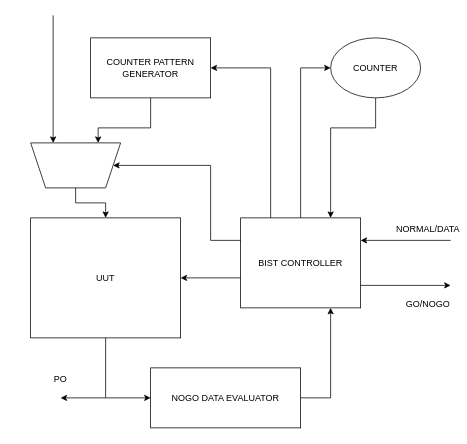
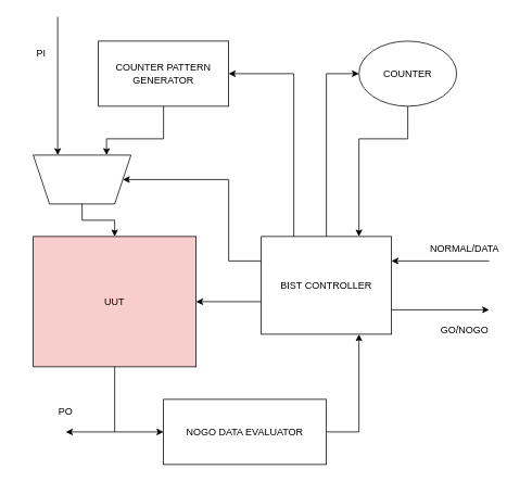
  <mxCell id="0" />
  <mxCell id="1" parent="0" />
  <mxCell id="2" value="COUNTER PATTERN GENERATOR" style="rounded=0;whiteSpace=wrap;html=1;" parent="1" vertex="1"><mxGeometry x="120" y="50" width="160" height="80" as="geometry" /></mxCell>
  <mxCell id="3" value="" style="shape=trapezoid;perimeter=trapezoidPerimeter;whiteSpace=wrap;html=1;fixedSize=1;direction=west;" parent="1" vertex="1"><mxGeometry x="40" y="190" width="120" height="60" as="geometry" /></mxCell>
  <mxCell id="4" value="BIST CONTROLLER" style="rounded=0;whiteSpace=wrap;html=1;" parent="1" vertex="1"><mxGeometry x="320" y="290" width="160" height="120" as="geometry" /></mxCell>
  <mxCell id="5" value="NOGO DATA EVALUATOR" style="rounded=0;whiteSpace=wrap;html=1;" parent="1" vertex="1"><mxGeometry x="200" y="490" width="200" height="80" as="geometry" /></mxCell>
- <mxCell id="6" value="UUT" style="rounded=0;whiteSpace=wrap;html=1;" parent="1" vertex="1"><mxGeometry x="40" y="290" width="200" height="160" as="geometry" /></mxCell>
+ <mxCell id="6" value="UUT" style="rounded=0;whiteSpace=wrap;html=1;fillColor=#f8cecc;" parent="1" vertex="1"><mxGeometry x="40" y="290" width="200" height="160" as="geometry" /></mxCell>
  <mxCell id="7" value="COUNTER" style="ellipse;whiteSpace=wrap;html=1;" parent="1" vertex="1"><mxGeometry x="440" y="50" width="120" height="80" as="geometry" /></mxCell>
+ <mxCell id="8" value="PI" style="text;html=1;strokeColor=none;fillColor=none;align=center;verticalAlign=middle;whiteSpace=wrap;rounded=0;" parent="1" vertex="1"><mxGeometry x="20" y="50" width="60" height="30" as="geometry" /></mxCell>
  <mxCell id="9" value="" style="endArrow=classic;html=1;rounded=0;entryX=0.75;entryY=1;entryDx=0;entryDy=0;" parent="1" target="3" edge="1"><mxGeometry width="50" height="50" relative="1" as="geometry"><mxPoint x="70" y="20" as="sourcePoint" /><mxPoint x="370" y="270" as="targetPoint" /></mxGeometry></mxCell>
  <mxCell id="10" value="" style="endArrow=classic;html=1;rounded=0;exitX=0.5;exitY=1;exitDx=0;exitDy=0;entryX=0.25;entryY=1;entryDx=0;entryDy=0;" parent="1" source="2" target="3" edge="1"><mxGeometry width="50" height="50" relative="1" as="geometry"><mxPoint x="320" y="320" as="sourcePoint" /><mxPoint x="370" y="270" as="targetPoint" /><Array as="points"><mxPoint x="200" y="170" /><mxPoint x="130" y="170" /></Array></mxGeometry></mxCell>
  <mxCell id="11" value="" style="endArrow=classic;html=1;rounded=0;entryX=0;entryY=0.5;entryDx=0;entryDy=0;exitX=0.5;exitY=0;exitDx=0;exitDy=0;" parent="1" source="4" target="7" edge="1"><mxGeometry width="50" height="50" relative="1" as="geometry"><mxPoint x="320" y="320" as="sourcePoint" /><mxPoint x="370" y="270" as="targetPoint" /><Array as="points"><mxPoint x="400" y="90" /></Array></mxGeometry></mxCell>
  <mxCell id="12" value="" style="endArrow=classic;html=1;rounded=0;entryX=1;entryY=0.5;entryDx=0;entryDy=0;exitX=0.25;exitY=0;exitDx=0;exitDy=0;" parent="1" source="4" target="2" edge="1"><mxGeometry width="50" height="50" relative="1" as="geometry"><mxPoint x="320" y="320" as="sourcePoint" /><mxPoint x="370" y="270" as="targetPoint" /><Array as="points"><mxPoint x="360" y="90" /></Array></mxGeometry></mxCell>
  <mxCell id="13" value="" style="endArrow=classic;html=1;rounded=0;entryX=0.75;entryY=0;entryDx=0;entryDy=0;exitX=0.5;exitY=1;exitDx=0;exitDy=0;" parent="1" source="7" target="4" edge="1"><mxGeometry width="50" height="50" relative="1" as="geometry"><mxPoint x="320" y="320" as="sourcePoint" /><mxPoint x="370" y="270" as="targetPoint" /><Array as="points"><mxPoint x="500" y="170" /><mxPoint x="440" y="170" /></Array></mxGeometry></mxCell>
  <mxCell id="14" value="" style="endArrow=classic;html=1;rounded=0;entryX=1;entryY=0.25;entryDx=0;entryDy=0;" parent="1" target="4" edge="1"><mxGeometry width="50" height="50" relative="1" as="geometry"><mxPoint x="600" y="320" as="sourcePoint" /><mxPoint x="370" y="270" as="targetPoint" /></mxGeometry></mxCell>
  <mxCell id="15" value="" style="endArrow=classic;html=1;rounded=0;exitX=1;exitY=0.75;exitDx=0;exitDy=0;" parent="1" source="4" edge="1"><mxGeometry width="50" height="50" relative="1" as="geometry"><mxPoint x="560" y="360" as="sourcePoint" /><mxPoint x="600" y="380" as="targetPoint" /></mxGeometry></mxCell>
  <mxCell id="16" value="" style="endArrow=classic;html=1;rounded=0;entryX=0.75;entryY=1;entryDx=0;entryDy=0;exitX=1;exitY=0.5;exitDx=0;exitDy=0;" parent="1" source="5" target="4" edge="1"><mxGeometry width="50" height="50" relative="1" as="geometry"><mxPoint x="510" y="490" as="sourcePoint" /><mxPoint x="370" y="270" as="targetPoint" /><Array as="points"><mxPoint x="440" y="530" /></Array></mxGeometry></mxCell>
  <mxCell id="17" value="" style="endArrow=classic;html=1;rounded=0;entryX=1;entryY=0.5;entryDx=0;entryDy=0;" parent="1" target="6" edge="1"><mxGeometry width="50" height="50" relative="1" as="geometry"><mxPoint x="320" y="370" as="sourcePoint" /><mxPoint x="370" y="270" as="targetPoint" /></mxGeometry></mxCell>
  <mxCell id="18" value="" style="endArrow=classic;html=1;rounded=0;entryX=0;entryY=0.5;entryDx=0;entryDy=0;exitX=0.5;exitY=1;exitDx=0;exitDy=0;" parent="1" source="6" target="5" edge="1"><mxGeometry width="50" height="50" relative="1" as="geometry"><mxPoint x="320" y="320" as="sourcePoint" /><mxPoint x="370" y="270" as="targetPoint" /><Array as="points"><mxPoint x="140" y="530" /></Array></mxGeometry></mxCell>
  <mxCell id="19" value="" style="endArrow=classic;html=1;rounded=0;entryX=0;entryY=0.5;entryDx=0;entryDy=0;exitX=0;exitY=0.25;exitDx=0;exitDy=0;" parent="1" source="4" target="3" edge="1"><mxGeometry width="50" height="50" relative="1" as="geometry"><mxPoint x="290" y="340" as="sourcePoint" /><mxPoint x="370" y="270" as="targetPoint" /><Array as="points"><mxPoint x="280" y="320" /><mxPoint x="280" y="220" /></Array></mxGeometry></mxCell>
  <mxCell id="20" value="NORMAL/DATA" style="text;html=1;strokeColor=none;fillColor=none;align=center;verticalAlign=middle;whiteSpace=wrap;rounded=0;" parent="1" vertex="1"><mxGeometry x="540" y="290" width="60" height="30" as="geometry" /></mxCell>
  <mxCell id="21" value="GO/NOGO" style="text;html=1;strokeColor=none;fillColor=none;align=center;verticalAlign=middle;whiteSpace=wrap;rounded=0;" parent="1" vertex="1"><mxGeometry x="540" y="390" width="60" height="30" as="geometry" /></mxCell>
  <mxCell id="22" value="PO" style="text;html=1;strokeColor=none;fillColor=none;align=center;verticalAlign=middle;whiteSpace=wrap;rounded=0;" parent="1" vertex="1"><mxGeometry x="50" y="490" width="60" height="30" as="geometry" /></mxCell>
  <mxCell id="23" value="" style="endArrow=classic;html=1;rounded=0;" parent="1" edge="1"><mxGeometry width="50" height="50" relative="1" as="geometry"><mxPoint x="140" y="530" as="sourcePoint" /><mxPoint x="80" y="530" as="targetPoint" /></mxGeometry></mxCell>
  <mxCell id="24" value="" style="endArrow=classic;html=1;rounded=0;exitX=0.5;exitY=0;exitDx=0;exitDy=0;entryX=0.5;entryY=0;entryDx=0;entryDy=0;" parent="1" source="3" target="6" edge="1"><mxGeometry width="50" height="50" relative="1" as="geometry"><mxPoint x="320" y="320" as="sourcePoint" /><mxPoint x="370" y="270" as="targetPoint" /><Array as="points"><mxPoint x="100" y="270" /><mxPoint x="140" y="270" /></Array></mxGeometry></mxCell>
